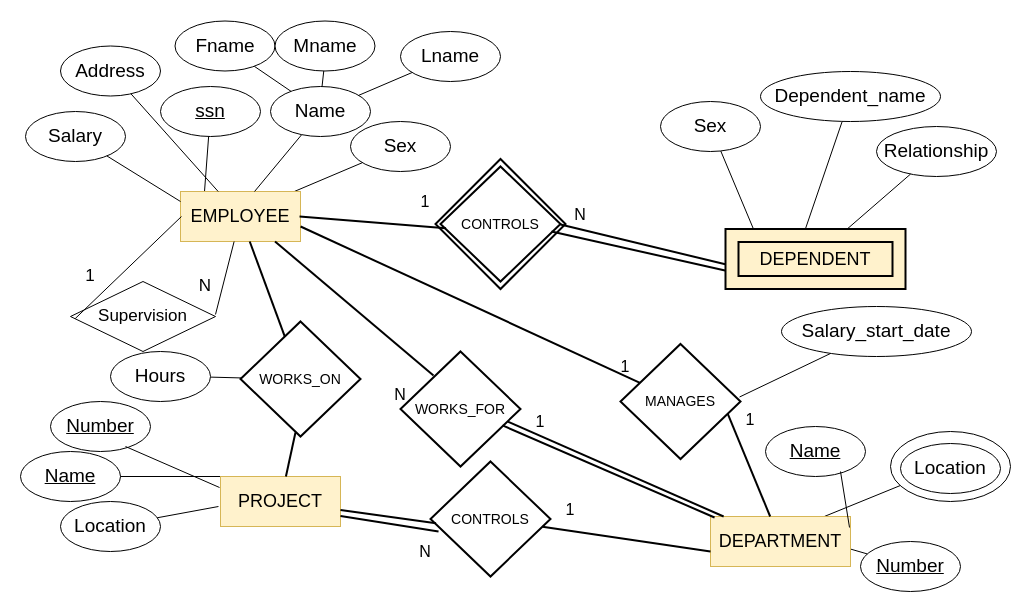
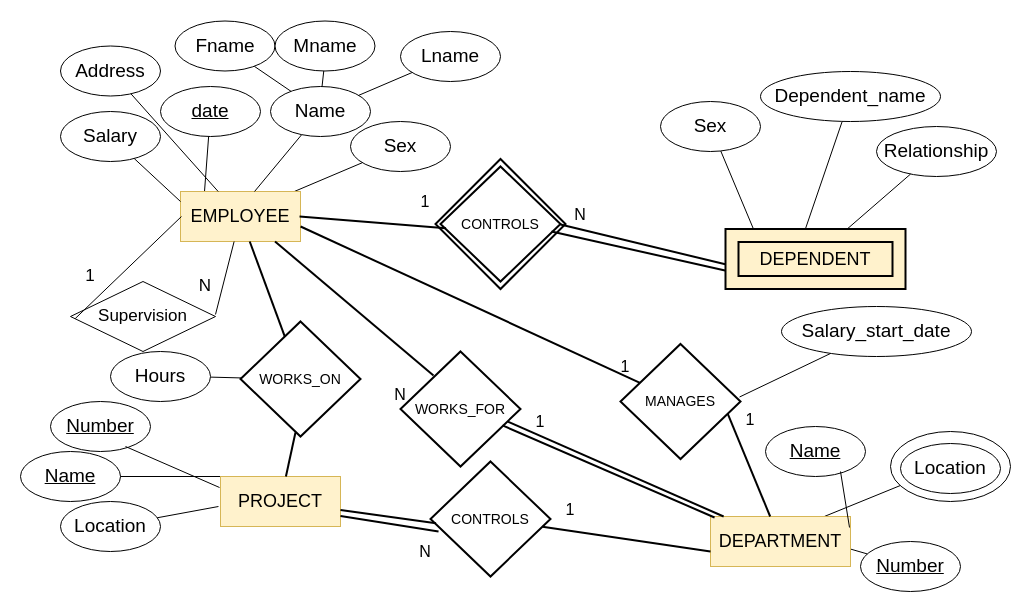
  <mxCell id="0" />
  <mxCell id="1" parent="0" />
  <mxCell id="2" value="Sex" style="ellipse;whiteSpace=wrap;html=1;fontSize=19;" parent="1" vertex="1"><mxGeometry x="350" y="121" width="100" height="50" as="geometry" /></mxCell>
- <mxCell id="3" value="&lt;u&gt;ssn&lt;/u&gt;" style="ellipse;whiteSpace=wrap;html=1;fontSize=19;" parent="1" vertex="1"><mxGeometry x="160" y="86" width="100" height="50" as="geometry" /></mxCell>
+ <mxCell id="3" value="&lt;u&gt;date&lt;/u&gt;" style="ellipse;whiteSpace=wrap;html=1;fontSize=19;" parent="1" vertex="1"><mxGeometry x="160" y="86" width="100" height="50" as="geometry" /></mxCell>
  <mxCell id="4" value="" style="endArrow=none;html=1;fontSize=19;" parent="1" target="2" edge="1"><mxGeometry width="50" height="50" relative="1" as="geometry"><mxPoint x="293.81" y="191" as="sourcePoint" /><mxPoint x="409.765" y="143.022" as="targetPoint" /></mxGeometry></mxCell>
  <mxCell id="5" value="" style="endArrow=none;html=1;fontSize=19;exitX=0.2;exitY=0;exitDx=0;exitDy=0;exitPerimeter=0;" parent="1" source="6" target="3" edge="1"><mxGeometry width="50" height="50" relative="1" as="geometry"><mxPoint x="276.882" y="151.735" as="sourcePoint" /><mxPoint x="389.765" y="153.022" as="targetPoint" /></mxGeometry></mxCell>
  <mxCell id="6" value="EMPLOYEE" style="rounded=0;whiteSpace=wrap;html=1;fontSize=18;fillColor=#fff2cc;strokeColor=#d6b656;" parent="1" vertex="1"><mxGeometry x="180" y="191" width="120" height="50" as="geometry" /></mxCell>
  <mxCell id="7" value="Name" style="ellipse;whiteSpace=wrap;html=1;fontSize=19;" parent="1" vertex="1"><mxGeometry x="270" y="86" width="100" height="50" as="geometry" /></mxCell>
  <mxCell id="8" value="" style="endArrow=none;html=1;fontSize=19;exitX=0.367;exitY=0;exitDx=0;exitDy=0;exitPerimeter=0;" parent="1" target="7" edge="1"><mxGeometry width="50" height="50" relative="1" as="geometry"><mxPoint x="254.04" y="191" as="sourcePoint" /><mxPoint x="429.765" y="163.022" as="targetPoint" /></mxGeometry></mxCell>
  <mxCell id="9" value="Relationship" style="ellipse;whiteSpace=wrap;html=1;fontSize=19;" parent="1" vertex="1"><mxGeometry x="876" y="126" width="120" height="50" as="geometry" /></mxCell>
  <mxCell id="10" value="Sex" style="ellipse;whiteSpace=wrap;html=1;fontSize=19;" parent="1" vertex="1"><mxGeometry x="660" y="101" width="100" height="50" as="geometry" /></mxCell>
  <mxCell id="11" value="" style="endArrow=none;html=1;fontSize=19;" parent="1" target="9" edge="1"><mxGeometry width="50" height="50" relative="1" as="geometry"><mxPoint x="843.81" y="231" as="sourcePoint" /><mxPoint x="959.765" y="183.022" as="targetPoint" /></mxGeometry></mxCell>
  <mxCell id="12" value="" style="endArrow=none;html=1;fontSize=19;exitX=0.2;exitY=0;exitDx=0;exitDy=0;exitPerimeter=0;" parent="1" target="10" edge="1"><mxGeometry width="50" height="50" relative="1" as="geometry"><mxPoint x="754" y="231" as="sourcePoint" /><mxPoint x="939.765" y="193.022" as="targetPoint" /></mxGeometry></mxCell>
  <mxCell id="13" value="Dependent_name" style="ellipse;whiteSpace=wrap;html=1;fontSize=19;" parent="1" vertex="1"><mxGeometry x="760" y="71" width="180" height="50" as="geometry" /></mxCell>
  <mxCell id="14" value="" style="endArrow=none;html=1;fontSize=19;exitX=0.367;exitY=0;exitDx=0;exitDy=0;exitPerimeter=0;" parent="1" target="13" edge="1"><mxGeometry width="50" height="50" relative="1" as="geometry"><mxPoint x="804.04" y="231" as="sourcePoint" /><mxPoint x="979.765" y="203.022" as="targetPoint" /></mxGeometry></mxCell>
  <mxCell id="15" value="&lt;u&gt;Name&lt;/u&gt;" style="ellipse;whiteSpace=wrap;html=1;fontSize=19;" parent="1" vertex="1"><mxGeometry x="20" y="451" width="100" height="50" as="geometry" /></mxCell>
  <mxCell id="16" value="" style="endArrow=none;html=1;fontSize=19;exitX=0.2;exitY=0;exitDx=0;exitDy=0;exitPerimeter=0;" parent="1" source="17" target="15" edge="1"><mxGeometry width="50" height="50" relative="1" as="geometry"><mxPoint x="316.882" y="436.735" as="sourcePoint" /><mxPoint x="429.765" y="438.022" as="targetPoint" /></mxGeometry></mxCell>
  <mxCell id="17" value="PROJECT" style="rounded=0;whiteSpace=wrap;html=1;fontSize=18;fillColor=#fff2cc;strokeColor=#d6b656;" parent="1" vertex="1"><mxGeometry x="220" y="476" width="120" height="50" as="geometry" /></mxCell>
  <mxCell id="18" value="Location" style="ellipse;whiteSpace=wrap;html=1;fontSize=19;" parent="1" vertex="1"><mxGeometry x="60" y="501" width="100" height="50" as="geometry" /></mxCell>
  <mxCell id="19" value="" style="endArrow=none;html=1;fontSize=19;exitX=-0.017;exitY=0.6;exitDx=0;exitDy=0;exitPerimeter=0;" parent="1" source="17" target="18" edge="1"><mxGeometry width="50" height="50" relative="1" as="geometry"><mxPoint x="294.04" y="476" as="sourcePoint" /><mxPoint x="469.765" y="448.022" as="targetPoint" /></mxGeometry></mxCell>
  <mxCell id="20" value="&lt;u&gt;Number&lt;/u&gt;" style="ellipse;whiteSpace=wrap;html=1;fontSize=19;" parent="1" vertex="1"><mxGeometry x="50" y="401" width="100" height="50" as="geometry" /></mxCell>
  <mxCell id="21" value="" style="endArrow=none;html=1;fontSize=19;exitX=-0.008;exitY=0.22;exitDx=0;exitDy=0;exitPerimeter=0;entryX=0.75;entryY=0.9;entryDx=0;entryDy=0;entryPerimeter=0;" parent="1" source="17" target="20" edge="1"><mxGeometry width="50" height="50" relative="1" as="geometry"><mxPoint x="254" y="486" as="sourcePoint" /><mxPoint x="220.254" y="405.469" as="targetPoint" /></mxGeometry></mxCell>
  <mxCell id="22" value="Location" style="ellipse;whiteSpace=wrap;html=1;fontSize=19;" parent="1" vertex="1"><mxGeometry x="900" y="443" width="100" height="50" as="geometry" /></mxCell>
  <mxCell id="23" value="&lt;u&gt;Number&lt;/u&gt;" style="ellipse;whiteSpace=wrap;html=1;fontSize=19;" parent="1" vertex="1"><mxGeometry x="860" y="541" width="100" height="50" as="geometry" /></mxCell>
  <mxCell id="24" value="" style="endArrow=none;html=1;fontSize=19;entryX=0.083;entryY=0.771;entryDx=0;entryDy=0;entryPerimeter=0;" parent="1" target="41" edge="1"><mxGeometry width="50" height="50" relative="1" as="geometry"><mxPoint x="823.81" y="516" as="sourcePoint" /><mxPoint x="939.765" y="468.022" as="targetPoint" /></mxGeometry></mxCell>
  <mxCell id="25" value="" style="endArrow=none;html=1;fontSize=19;exitX=0.2;exitY=0;exitDx=0;exitDy=0;exitPerimeter=0;" parent="1" source="26" target="23" edge="1"><mxGeometry width="50" height="50" relative="1" as="geometry"><mxPoint x="806.882" y="476.735" as="sourcePoint" /><mxPoint x="919.765" y="478.022" as="targetPoint" /></mxGeometry></mxCell>
  <mxCell id="26" value="DEPARTMENT" style="rounded=0;whiteSpace=wrap;html=1;fontSize=18;fillColor=#fff2cc;strokeColor=#d6b656;" parent="1" vertex="1"><mxGeometry x="710" y="516" width="140" height="50" as="geometry" /></mxCell>
  <mxCell id="27" value="&lt;u&gt;Name&lt;/u&gt;" style="ellipse;whiteSpace=wrap;html=1;fontSize=19;" parent="1" vertex="1"><mxGeometry x="765" y="426" width="100" height="50" as="geometry" /></mxCell>
  <mxCell id="28" value="" style="endArrow=none;html=1;fontSize=19;exitX=0.993;exitY=0.22;exitDx=0;exitDy=0;exitPerimeter=0;entryX=0.75;entryY=0.9;entryDx=0;entryDy=0;entryPerimeter=0;" parent="1" source="26" target="27" edge="1"><mxGeometry width="50" height="50" relative="1" as="geometry"><mxPoint x="744" y="526" as="sourcePoint" /><mxPoint x="710.254" y="445.469" as="targetPoint" /></mxGeometry></mxCell>
  <mxCell id="29" value="" style="endArrow=none;html=1;fontSize=15;" parent="1" source="30" target="7" edge="1"><mxGeometry width="50" height="50" relative="1" as="geometry"><mxPoint x="420" y="51" as="sourcePoint" /><mxPoint x="100" y="591" as="targetPoint" /></mxGeometry></mxCell>
  <mxCell id="30" value="Lname" style="ellipse;whiteSpace=wrap;html=1;fontSize=19;" parent="1" vertex="1"><mxGeometry x="400" y="31" width="100" height="50" as="geometry" /></mxCell>
  <mxCell id="31" value="" style="endArrow=none;html=1;fontSize=15;" parent="1" source="32" target="7" edge="1"><mxGeometry width="50" height="50" relative="1" as="geometry"><mxPoint x="430" y="61" as="sourcePoint" /><mxPoint x="350.687" y="116.469" as="targetPoint" /></mxGeometry></mxCell>
  <mxCell id="32" value="Fname" style="ellipse;whiteSpace=wrap;html=1;fontSize=19;" parent="1" vertex="1"><mxGeometry x="174.5" y="20.5" width="100" height="50" as="geometry" /></mxCell>
  <mxCell id="33" value="" style="endArrow=none;html=1;fontSize=15;" parent="1" source="34" target="7" edge="1"><mxGeometry width="50" height="50" relative="1" as="geometry"><mxPoint x="304.5" y="25.5" as="sourcePoint" /><mxPoint x="225.187" y="80.969" as="targetPoint" /></mxGeometry></mxCell>
  <mxCell id="34" value="Mname" style="ellipse;whiteSpace=wrap;html=1;fontSize=19;" parent="1" vertex="1"><mxGeometry x="274.5" y="20.5" width="100" height="50" as="geometry" /></mxCell>
- <mxCell id="35" value="Salary" style="ellipse;whiteSpace=wrap;html=1;fontSize=19;" parent="1" vertex="1"><mxGeometry x="25" y="111" width="100" height="50" as="geometry" /></mxCell>
+ <mxCell id="35" value="Salary" style="ellipse;whiteSpace=wrap;html=1;fontSize=19;" parent="1" vertex="1"><mxGeometry x="60" y="111" width="100" height="50" as="geometry" /></mxCell>
  <mxCell id="36" value="" style="endArrow=none;html=1;fontSize=19;exitX=0;exitY=0.2;exitDx=0;exitDy=0;exitPerimeter=0;" parent="1" source="6" target="35" edge="1"><mxGeometry width="50" height="50" relative="1" as="geometry"><mxPoint x="214" y="201" as="sourcePoint" /><mxPoint x="218.126" y="145.982" as="targetPoint" /></mxGeometry></mxCell>
  <mxCell id="37" value="" style="endArrow=none;html=1;fontSize=15;" parent="1" source="38" target="58" edge="1"><mxGeometry width="50" height="50" relative="1" as="geometry"><mxPoint x="493" y="209.5" as="sourcePoint" /><mxPoint x="431.169" y="253.351" as="targetPoint" /></mxGeometry></mxCell>
  <mxCell id="38" value="Hours" style="ellipse;whiteSpace=wrap;html=1;fontSize=19;" parent="1" vertex="1"><mxGeometry x="110" y="351" width="100" height="50" as="geometry" /></mxCell>
  <mxCell id="39" value="Address" style="ellipse;whiteSpace=wrap;html=1;fontSize=19;" parent="1" vertex="1"><mxGeometry x="60" y="45.5" width="100" height="50" as="geometry" /></mxCell>
  <mxCell id="40" value="" style="endArrow=none;html=1;fontSize=19;" parent="1" source="6" target="39" edge="1"><mxGeometry width="50" height="50" relative="1" as="geometry"><mxPoint x="190" y="211" as="sourcePoint" /><mxPoint x="143.705" y="168.012" as="targetPoint" /></mxGeometry></mxCell>
  <mxCell id="41" value="" style="ellipse;whiteSpace=wrap;html=1;fillColor=none;fontSize=15;" parent="1" vertex="1"><mxGeometry x="890" y="431" width="120" height="70" as="geometry" /></mxCell>
  <mxCell id="42" value="Salary_start_date" style="ellipse;whiteSpace=wrap;html=1;fontSize=19;" parent="1" vertex="1"><mxGeometry x="781" y="306" width="190" height="50" as="geometry" /></mxCell>
  <mxCell id="43" value="" style="endArrow=none;html=1;fontSize=15;exitX=0.992;exitY=0.461;exitDx=0;exitDy=0;exitPerimeter=0;" parent="1" source="53" target="42" edge="1"><mxGeometry width="50" height="50" relative="1" as="geometry"><mxPoint x="230" y="723.5" as="sourcePoint" /><mxPoint x="280" y="673.5" as="targetPoint" /></mxGeometry></mxCell>
  <mxCell id="44" value="Supervision" style="rhombus;whiteSpace=wrap;html=1;fontSize=17;align=center;" vertex="1" parent="1"><mxGeometry x="70" y="281" width="145" height="70" as="geometry" /></mxCell>
  <mxCell id="45" value="" style="endArrow=none;html=1;fontSize=19;exitX=1;exitY=0.471;exitDx=0;exitDy=0;exitPerimeter=0;" edge="1" parent="1" source="44" target="6"><mxGeometry width="50" height="50" relative="1" as="geometry"><mxPoint x="344" y="373" as="sourcePoint" /><mxPoint x="327.79" y="212" as="targetPoint" /></mxGeometry></mxCell>
  <mxCell id="46" value="" style="endArrow=none;html=1;fontSize=19;exitX=0.008;exitY=0.5;exitDx=0;exitDy=0;exitPerimeter=0;entryX=0.033;entryY=0.529;entryDx=0;entryDy=0;entryPerimeter=0;" edge="1" parent="1" target="44" source="6"><mxGeometry width="50" height="50" relative="1" as="geometry"><mxPoint x="200" y="211" as="sourcePoint" /><mxPoint x="380" y="121" as="targetPoint" /></mxGeometry></mxCell>
  <mxCell id="47" value="1" style="text;html=1;strokeColor=none;fillColor=none;align=center;verticalAlign=middle;whiteSpace=wrap;rounded=0;fontSize=17;" vertex="1" parent="1"><mxGeometry x="70" y="266" width="40" height="20" as="geometry" /></mxCell>
  <mxCell id="48" value="N" style="text;html=1;strokeColor=none;fillColor=none;align=center;verticalAlign=middle;whiteSpace=wrap;rounded=0;fontSize=17;" vertex="1" parent="1"><mxGeometry x="190" y="276" width="30" height="20" as="geometry" /></mxCell>
  <mxCell id="49" value="WORKS_FOR" style="shape=rhombus;strokeWidth=2;fontSize=17;perimeter=rhombusPerimeter;whiteSpace=wrap;html=1;align=center;fontSize=14;fillColor=none;" vertex="1" parent="1"><mxGeometry x="400" y="351" width="120" height="115" as="geometry" /></mxCell>
  <mxCell id="50" value="N" style="text;html=1;strokeColor=none;fillColor=none;align=center;verticalAlign=middle;whiteSpace=wrap;rounded=0;fontSize=16;" vertex="1" parent="1"><mxGeometry x="385" y="383.5" width="30" height="20" as="geometry" /></mxCell>
  <mxCell id="51" value="1" style="text;html=1;strokeColor=none;fillColor=none;align=center;verticalAlign=middle;whiteSpace=wrap;rounded=0;fontSize=16;" vertex="1" parent="1"><mxGeometry x="610" y="356" width="30" height="20" as="geometry" /></mxCell>
  <mxCell id="52" value="" style="endArrow=none;html=1;fontSize=16;entryX=0.895;entryY=0.61;entryDx=0;entryDy=0;entryPerimeter=0;strokeWidth=2;" edge="1" parent="1" source="26" target="49"><mxGeometry width="50" height="50" relative="1" as="geometry"><mxPoint x="255.46" y="408" as="sourcePoint" /><mxPoint x="184.5" y="471" as="targetPoint" /></mxGeometry></mxCell>
  <mxCell id="53" value="MANAGES" style="shape=rhombus;strokeWidth=2;fontSize=17;perimeter=rhombusPerimeter;whiteSpace=wrap;html=1;align=center;fontSize=14;fillColor=none;" vertex="1" parent="1"><mxGeometry x="620" y="343.5" width="120" height="115" as="geometry" /></mxCell>
  <mxCell id="54" value="" style="endArrow=none;html=1;endFill=0;strokeWidth=2;" edge="1" parent="1" target="53"><mxGeometry width="50" height="50" relative="1" as="geometry"><mxPoint x="300.071" y="226" as="sourcePoint" /><mxPoint x="342" y="386" as="targetPoint" /></mxGeometry></mxCell>
  <mxCell id="55" value="" style="endArrow=none;html=1;fontSize=16;entryX=0.895;entryY=0.61;entryDx=0;entryDy=0;entryPerimeter=0;strokeWidth=2;" edge="1" parent="1" target="53" source="26"><mxGeometry width="50" height="50" relative="1" as="geometry"><mxPoint x="754.637" y="501" as="sourcePoint" /><mxPoint x="216" y="456" as="targetPoint" /></mxGeometry></mxCell>
  <mxCell id="56" value="1" style="text;html=1;strokeColor=none;fillColor=none;align=center;verticalAlign=middle;whiteSpace=wrap;rounded=0;fontSize=16;" vertex="1" parent="1"><mxGeometry x="735" y="408.5" width="30" height="20" as="geometry" /></mxCell>
  <mxCell id="57" value="1" style="text;html=1;strokeColor=none;fillColor=none;align=center;verticalAlign=middle;whiteSpace=wrap;rounded=0;fontSize=16;" vertex="1" parent="1"><mxGeometry x="524.5" y="411" width="30" height="20" as="geometry" /></mxCell>
  <mxCell id="58" value="WORKS_ON" style="shape=rhombus;strokeWidth=2;fontSize=17;perimeter=rhombusPerimeter;whiteSpace=wrap;html=1;align=center;fontSize=14;fillColor=none;" vertex="1" parent="1"><mxGeometry x="240" y="321" width="120" height="115" as="geometry" /></mxCell>
  <mxCell id="59" value="" style="endArrow=none;html=1;endFill=0;strokeWidth=2;" edge="1" parent="1" target="58" source="6"><mxGeometry width="50" height="50" relative="1" as="geometry"><mxPoint x="102.571" y="211" as="sourcePoint" /><mxPoint x="144.5" y="371" as="targetPoint" /></mxGeometry></mxCell>
  <mxCell id="60" value="" style="endArrow=none;html=1;fontSize=16;entryX=0.458;entryY=0.965;entryDx=0;entryDy=0;entryPerimeter=0;strokeWidth=2;" edge="1" parent="1" target="58" source="17"><mxGeometry width="50" height="50" relative="1" as="geometry"><mxPoint x="557.137" y="486" as="sourcePoint" /><mxPoint x="18.5" y="441" as="targetPoint" /></mxGeometry></mxCell>
  <mxCell id="61" value="CONTROLS" style="shape=rhombus;strokeWidth=2;fontSize=17;perimeter=rhombusPerimeter;whiteSpace=wrap;html=1;align=center;fontSize=14;fillColor=none;" vertex="1" parent="1"><mxGeometry x="430" y="461" width="120" height="115" as="geometry" /></mxCell>
  <mxCell id="62" value="" style="endArrow=none;html=1;fontSize=16;strokeWidth=2;exitX=0;exitY=0.7;exitDx=0;exitDy=0;exitPerimeter=0;" edge="1" parent="1" source="26" target="61"><mxGeometry width="50" height="50" relative="1" as="geometry"><mxPoint x="779.674" y="526" as="sourcePoint" /><mxPoint x="737.4" y="423.65" as="targetPoint" /></mxGeometry></mxCell>
  <mxCell id="63" value="1" style="text;html=1;strokeColor=none;fillColor=none;align=center;verticalAlign=middle;whiteSpace=wrap;rounded=0;fontSize=16;" vertex="1" parent="1"><mxGeometry x="554.5" y="498.5" width="30" height="20" as="geometry" /></mxCell>
  <mxCell id="64" value="" style="endArrow=none;html=1;fontSize=16;strokeWidth=2;entryX=0.046;entryY=0.537;entryDx=0;entryDy=0;entryPerimeter=0;" edge="1" parent="1" source="17" target="61"><mxGeometry width="50" height="50" relative="1" as="geometry"><mxPoint x="720" y="561" as="sourcePoint" /><mxPoint x="468.505" y="587.755" as="targetPoint" /></mxGeometry></mxCell>
  <mxCell id="65" value="N" style="text;html=1;strokeColor=none;fillColor=none;align=center;verticalAlign=middle;whiteSpace=wrap;rounded=0;fontSize=16;" vertex="1" parent="1"><mxGeometry x="410" y="541" width="30" height="20" as="geometry" /></mxCell>
  <mxCell id="66" value="" style="endArrow=none;html=1;fontSize=16;strokeWidth=2;entryX=0.067;entryY=0.565;entryDx=0;entryDy=0;entryPerimeter=0;" edge="1" parent="1"><mxGeometry width="50" height="50" relative="1" as="geometry"><mxPoint x="340" y="515.482" as="sourcePoint" /><mxPoint x="438.04" y="530.975" as="targetPoint" /></mxGeometry></mxCell>
  <mxCell id="67" value="" style="endArrow=none;html=1;fontSize=16;entryX=0.85;entryY=0.643;entryDx=0;entryDy=0;entryPerimeter=0;strokeWidth=2;exitX=0.029;exitY=0.02;exitDx=0;exitDy=0;exitPerimeter=0;" edge="1" parent="1" source="26" target="49"><mxGeometry width="50" height="50" relative="1" as="geometry"><mxPoint x="733.137" y="526" as="sourcePoint" /><mxPoint x="517.4" y="431.15" as="targetPoint" /></mxGeometry></mxCell>
  <mxCell id="68" value="" style="endArrow=none;html=1;fontSize=16;entryX=0.85;entryY=0.643;entryDx=0;entryDy=0;entryPerimeter=0;strokeWidth=2;exitX=0.275;exitY=0.209;exitDx=0;exitDy=0;exitPerimeter=0;" edge="1" parent="1" source="49"><mxGeometry width="50" height="50" relative="1" as="geometry"><mxPoint x="486.56" y="333" as="sourcePoint" /><mxPoint x="274.5" y="240.945" as="targetPoint" /></mxGeometry></mxCell>
  <mxCell id="69" value="CONTROLS" style="shape=rhombus;strokeWidth=2;fontSize=17;perimeter=rhombusPerimeter;whiteSpace=wrap;html=1;align=center;fontSize=14;fillColor=none;" vertex="1" parent="1"><mxGeometry x="440" y="166" width="120" height="115" as="geometry" /></mxCell>
  <mxCell id="70" value="" style="endArrow=none;html=1;fontSize=16;strokeWidth=2;exitX=0;exitY=0.68;exitDx=0;exitDy=0;exitPerimeter=0;" edge="1" parent="1"><mxGeometry width="50" height="50" relative="1" as="geometry"><mxPoint x="730" y="265" as="sourcePoint" /><mxPoint x="560" y="224" as="targetPoint" /></mxGeometry></mxCell>
  <mxCell id="71" value="N" style="text;html=1;strokeColor=none;fillColor=none;align=center;verticalAlign=middle;whiteSpace=wrap;rounded=0;fontSize=16;" vertex="1" parent="1"><mxGeometry x="564.5" y="203.5" width="30" height="20" as="geometry" /></mxCell>
  <mxCell id="72" value="" style="endArrow=none;html=1;fontSize=16;strokeWidth=2;entryX=0.046;entryY=0.537;entryDx=0;entryDy=0;entryPerimeter=0;exitX=0.992;exitY=0.5;exitDx=0;exitDy=0;exitPerimeter=0;" edge="1" parent="1" target="69" source="6"><mxGeometry width="50" height="50" relative="1" as="geometry"><mxPoint x="350" y="214.393" as="sourcePoint" /><mxPoint x="478.505" y="292.755" as="targetPoint" /></mxGeometry></mxCell>
  <mxCell id="73" value="1" style="text;html=1;strokeColor=none;fillColor=none;align=center;verticalAlign=middle;whiteSpace=wrap;rounded=0;fontSize=16;" vertex="1" parent="1"><mxGeometry x="410" y="191" width="30" height="20" as="geometry" /></mxCell>
  <mxCell id="74" value="" style="endArrow=none;html=1;fontSize=16;strokeWidth=2;entryX=-0.008;entryY=0.8;entryDx=0;entryDy=0;entryPerimeter=0;exitX=0.925;exitY=0.565;exitDx=0;exitDy=0;exitPerimeter=0;" edge="1" parent="1" source="69"><mxGeometry width="50" height="50" relative="1" as="geometry"><mxPoint x="582" y="245.982" as="sourcePoint" /><mxPoint x="729.04" y="271" as="targetPoint" /></mxGeometry></mxCell>
  <mxCell id="75" value="" style="shape=rhombus;strokeWidth=2;fontSize=17;perimeter=rhombusPerimeter;whiteSpace=wrap;html=1;align=center;fontSize=14;fillColor=none;" vertex="1" parent="1"><mxGeometry x="435" y="158.5" width="130" height="130" as="geometry" /></mxCell>
  <mxCell id="76" value="DEPENDENT" style="shape=ext;strokeWidth=2;margin=10;double=1;whiteSpace=wrap;html=1;align=center;fontSize=18;fillColor=#fff2cc;strokeColor=#000000;" vertex="1" parent="1"><mxGeometry x="725" y="228.5" width="180" height="60" as="geometry" /></mxCell>
